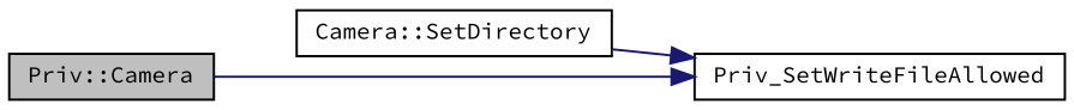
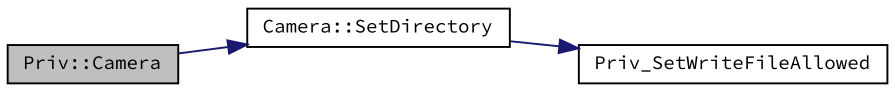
  digraph {
    fontname="Source Code Pro"
    rankdir=LR
    node [color=black fillcolor=white fontname="Source Code Pro" fontsize=10 shape=record style=filled]
    edge [color=midnightblue fontname="Source Code Pro" fontsize=10 labelfontname=Helvetica labelfontsize=10 style=solid]
    n1 [fillcolor=grey75 fontcolor=black height=0.2 label="Priv::Camera" width=0.4]
    n2 [height=0.2 label="Camera::SetDirectory" width=0.4]
    n3 [height=0.2 label=Priv_SetWriteFileAllowed width=0.4]
-   n1 -> n3
+   n1 -> n2
    n2 -> n3
  }
